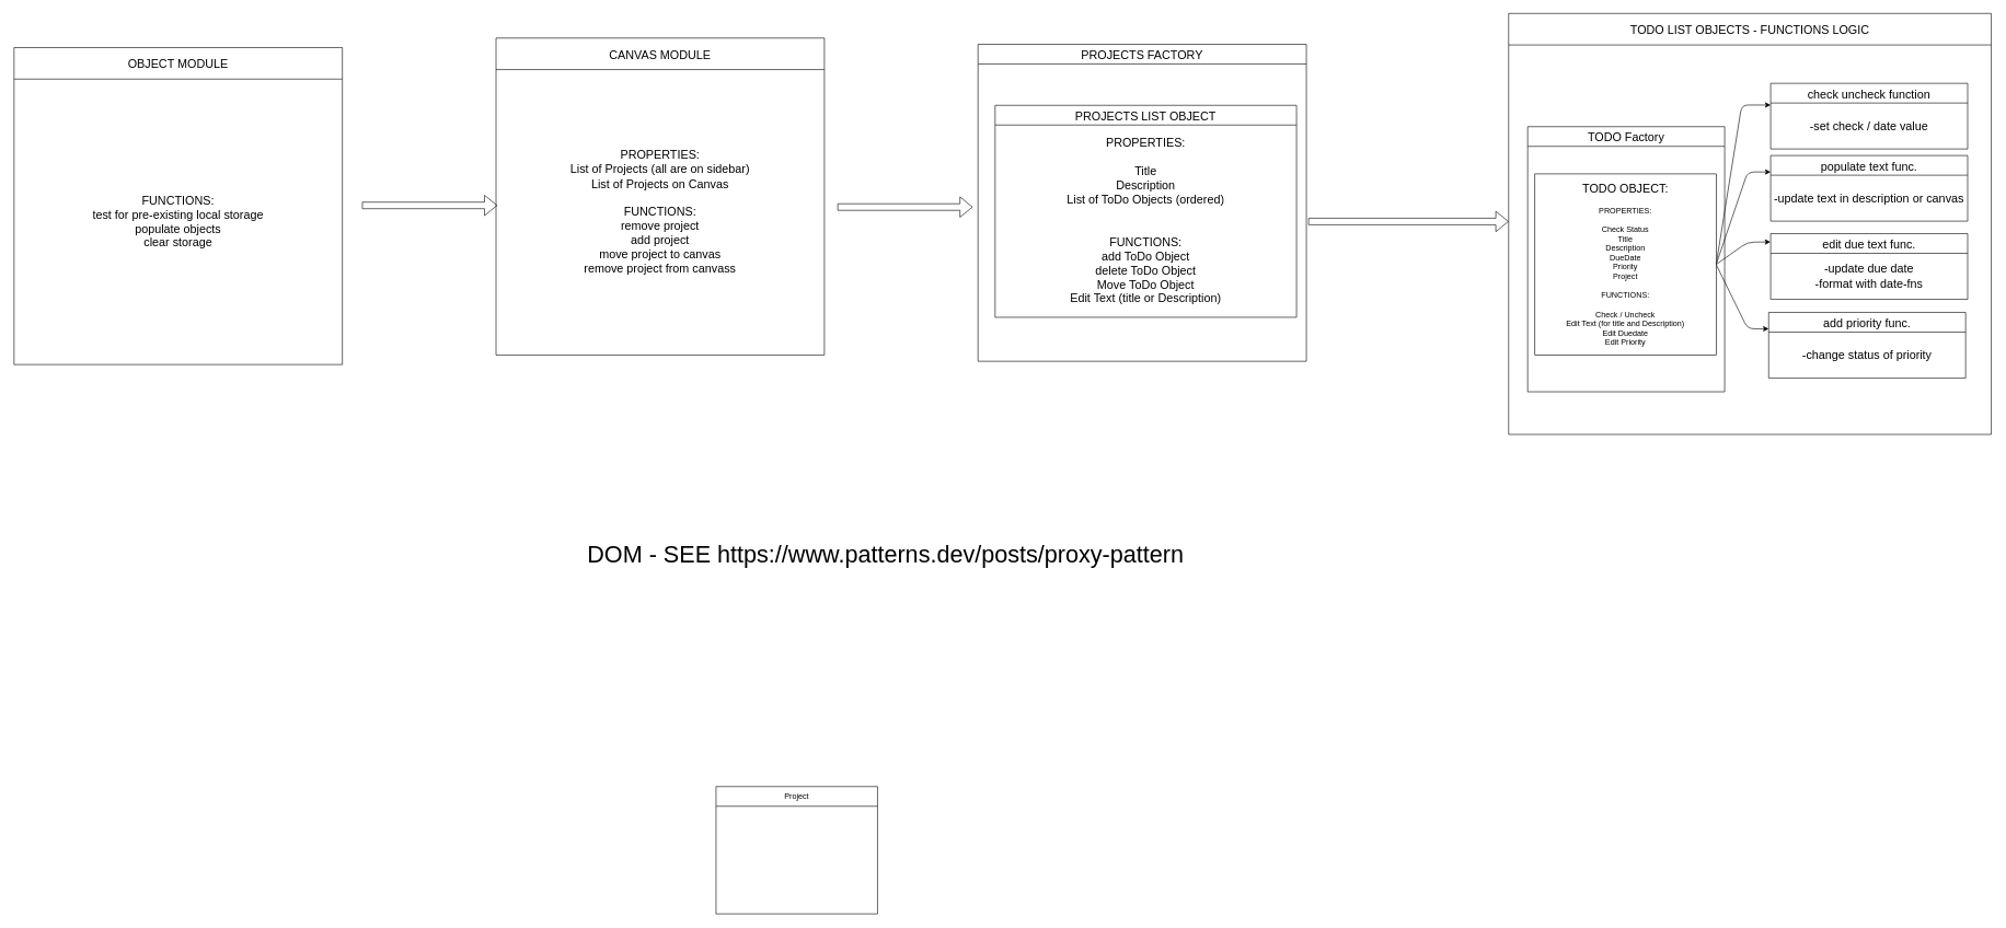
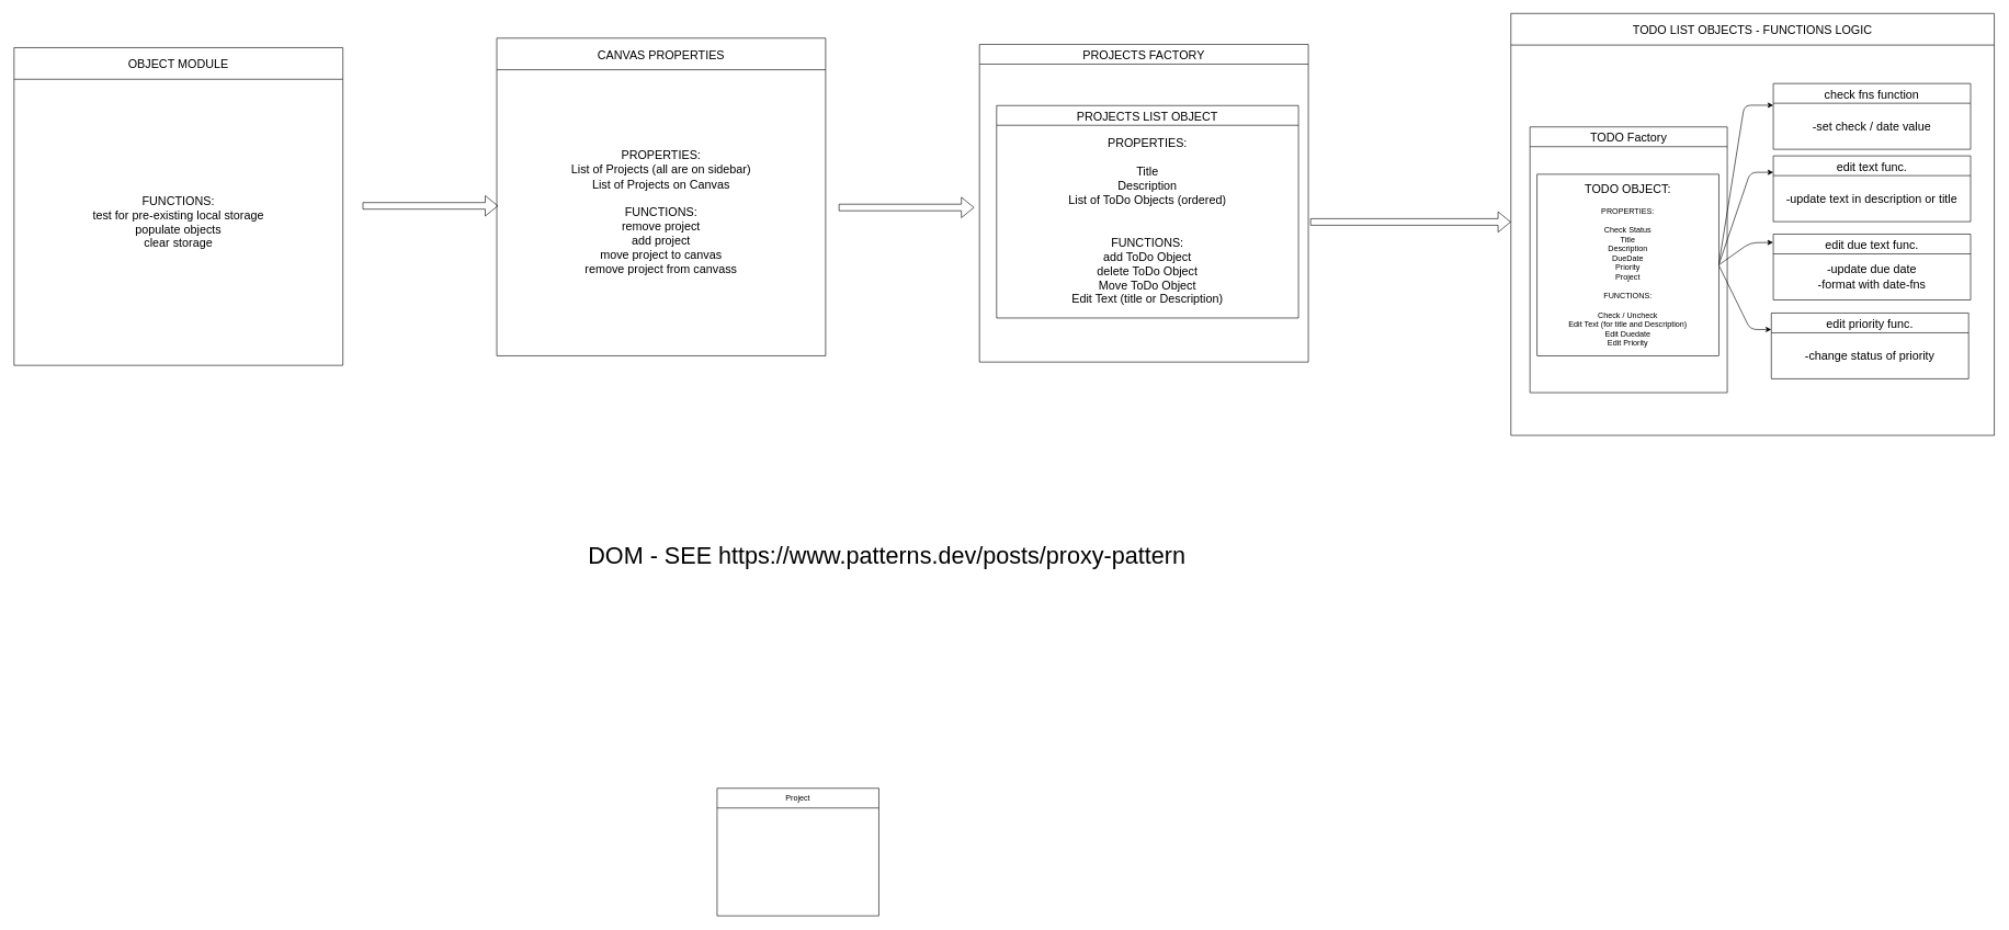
  <mxCell id="0" />
  <mxCell id="1" parent="0" />
  <mxCell id="2" value="PROJECTS FACTORY" style="shape=table;startSize=30;container=1;collapsible=0;childLayout=tableLayout;fontSize=18;" parent="1" vertex="1"><mxGeometry x="1488" y="67" width="500" height="483" as="geometry" /></mxCell>
  <mxCell id="3" value="" style="shape=tableRow;horizontal=0;startSize=0;swimlaneHead=0;swimlaneBody=0;top=0;left=0;bottom=0;right=0;collapsible=0;dropTarget=0;fillColor=none;points=[[0,0.5],[1,0.5]];portConstraint=eastwest;fontSize=18;" parent="2" vertex="1"><mxGeometry y="30" width="500" height="453" as="geometry" /></mxCell>
  <mxCell id="4" value="" style="shape=partialRectangle;html=1;whiteSpace=wrap;connectable=0;overflow=hidden;fillColor=none;top=0;left=0;bottom=0;right=0;pointerEvents=1;fontSize=18;" parent="3" vertex="1"><mxGeometry width="500" height="453" as="geometry"><mxRectangle width="500" height="453" as="alternateBounds" /></mxGeometry></mxCell>
  <mxCell id="5" value="TODO LIST OBJECTS - FUNCTIONS LOGIC" style="shape=table;startSize=48;container=1;collapsible=0;childLayout=tableLayout;fontSize=18;" parent="1" vertex="1"><mxGeometry x="2296" y="20" width="735" height="641.5" as="geometry" /></mxCell>
  <mxCell id="6" value="" style="shape=tableRow;horizontal=0;startSize=0;swimlaneHead=0;swimlaneBody=0;top=0;left=0;bottom=0;right=0;collapsible=0;dropTarget=0;fillColor=none;points=[[0,0.5],[1,0.5]];portConstraint=eastwest;fontSize=18;" parent="5" vertex="1"><mxGeometry y="48" width="735" height="594" as="geometry" /></mxCell>
  <mxCell id="7" value="" style="shape=partialRectangle;html=1;whiteSpace=wrap;connectable=0;overflow=hidden;fillColor=none;top=0;left=0;bottom=0;right=0;pointerEvents=1;fontSize=18;" parent="6" vertex="1"><mxGeometry width="735" height="594" as="geometry"><mxRectangle width="735" height="594" as="alternateBounds" /></mxGeometry></mxCell>
  <mxCell id="8" value="TODO Factory" style="shape=table;startSize=30;container=1;collapsible=0;childLayout=tableLayout;fontSize=18;" parent="1" vertex="1"><mxGeometry x="2325" y="192.5" width="300" height="404" as="geometry" /></mxCell>
  <mxCell id="9" value="" style="shape=tableRow;horizontal=0;startSize=0;swimlaneHead=0;swimlaneBody=0;top=0;left=0;bottom=0;right=0;collapsible=0;dropTarget=0;fillColor=none;points=[[0,0.5],[1,0.5]];portConstraint=eastwest;fontSize=18;" parent="8" vertex="1"><mxGeometry y="30" width="300" height="374" as="geometry" /></mxCell>
  <mxCell id="10" value="" style="shape=partialRectangle;html=1;whiteSpace=wrap;connectable=0;overflow=hidden;fillColor=none;top=0;left=0;bottom=0;right=0;pointerEvents=1;fontSize=18;" parent="9" vertex="1"><mxGeometry width="300" height="374" as="geometry"><mxRectangle width="300" height="374" as="alternateBounds" /></mxGeometry></mxCell>
  <mxCell id="11" style="edgeStyle=none;html=1;exitX=1;exitY=0.5;exitDx=0;exitDy=0;fontSize=18;entryX=0;entryY=0.33;entryDx=0;entryDy=0;entryPerimeter=0;" parent="1" source="15" target="16" edge="1"><mxGeometry relative="1" as="geometry"><mxPoint x="2690" y="284.5" as="targetPoint" /><Array as="points"><mxPoint x="2651" y="159.5" /></Array></mxGeometry></mxCell>
  <mxCell id="12" style="edgeStyle=none;html=1;exitX=1;exitY=0.5;exitDx=0;exitDy=0;entryX=0;entryY=0.25;entryDx=0;entryDy=0;fontSize=18;" parent="1" source="15" target="19" edge="1"><mxGeometry relative="1" as="geometry"><Array as="points"><mxPoint x="2660" y="261.5" /></Array></mxGeometry></mxCell>
  <mxCell id="13" style="edgeStyle=none;html=1;exitX=1;exitY=0.5;exitDx=0;exitDy=0;entryX=-0.001;entryY=0.127;entryDx=0;entryDy=0;entryPerimeter=0;fontSize=18;" parent="1" source="15" target="22" edge="1"><mxGeometry relative="1" as="geometry"><Array as="points"><mxPoint x="2660" y="368.5" /></Array></mxGeometry></mxCell>
  <mxCell id="14" style="edgeStyle=none;html=1;exitX=1;exitY=0.5;exitDx=0;exitDy=0;entryX=0;entryY=0.25;entryDx=0;entryDy=0;fontSize=18;" parent="1" source="15" target="25" edge="1"><mxGeometry relative="1" as="geometry"><Array as="points"><mxPoint x="2660" y="500.5" /></Array></mxGeometry></mxCell>
  <mxCell id="15" value="&lt;font style=&quot;font-size: 18px;&quot;&gt;TODO OBJECT:&lt;br&gt;&lt;/font&gt;&lt;br&gt;PROPERTIES:&lt;br&gt;&lt;br&gt;Check Status&lt;br&gt;Title&lt;br&gt;Description&lt;br&gt;DueDate&lt;br&gt;Priority&lt;br&gt;Project&lt;br&gt;&lt;br&gt;FUNCTIONS:&lt;br&gt;&lt;br&gt;Check / Uncheck&lt;br&gt;Edit Text (for title and Description)&lt;br&gt;Edit Duedate&lt;br&gt;Edit Priority" style="whiteSpace=wrap;html=1;aspect=fixed;" parent="1" vertex="1"><mxGeometry x="2336" y="264.5" width="276" height="276" as="geometry" /></mxCell>
- <mxCell id="16" value="check uncheck function" style="shape=table;startSize=30;container=1;collapsible=0;childLayout=tableLayout;fontSize=18;" parent="1" vertex="1"><mxGeometry x="2695" y="126.5" width="300" height="100" as="geometry" /></mxCell>
+ <mxCell id="16" value="check fns function" style="shape=table;startSize=30;container=1;collapsible=0;childLayout=tableLayout;fontSize=18;" parent="1" vertex="1"><mxGeometry x="2695" y="126.5" width="300" height="100" as="geometry" /></mxCell>
  <mxCell id="17" value="" style="shape=tableRow;horizontal=0;startSize=0;swimlaneHead=0;swimlaneBody=0;top=0;left=0;bottom=0;right=0;collapsible=0;dropTarget=0;fillColor=none;points=[[0,0.5],[1,0.5]];portConstraint=eastwest;fontSize=18;" parent="16" vertex="1"><mxGeometry y="30" width="300" height="70" as="geometry" /></mxCell>
  <mxCell id="18" value="-set check / date value" style="shape=partialRectangle;html=1;whiteSpace=wrap;connectable=0;overflow=hidden;fillColor=none;top=0;left=0;bottom=0;right=0;pointerEvents=1;fontSize=18;" parent="17" vertex="1"><mxGeometry width="300" height="70" as="geometry"><mxRectangle width="300" height="70" as="alternateBounds" /></mxGeometry></mxCell>
- <mxCell id="19" value="populate text func." style="shape=table;startSize=30;container=1;collapsible=0;childLayout=tableLayout;fontSize=18;" parent="1" vertex="1"><mxGeometry x="2695" y="236.5" width="300" height="100" as="geometry" /></mxCell>
+ <mxCell id="19" value="edit text func." style="shape=table;startSize=30;container=1;collapsible=0;childLayout=tableLayout;fontSize=18;" parent="1" vertex="1"><mxGeometry x="2695" y="236.5" width="300" height="100" as="geometry" /></mxCell>
  <mxCell id="20" value="" style="shape=tableRow;horizontal=0;startSize=0;swimlaneHead=0;swimlaneBody=0;top=0;left=0;bottom=0;right=0;collapsible=0;dropTarget=0;fillColor=none;points=[[0,0.5],[1,0.5]];portConstraint=eastwest;fontSize=18;" parent="19" vertex="1"><mxGeometry y="30" width="300" height="70" as="geometry" /></mxCell>
- <mxCell id="21" value="-update text in description or canvas" style="shape=partialRectangle;html=1;whiteSpace=wrap;connectable=0;overflow=hidden;fillColor=none;top=0;left=0;bottom=0;right=0;pointerEvents=1;fontSize=18;" parent="20" vertex="1"><mxGeometry width="300" height="70" as="geometry"><mxRectangle width="300" height="70" as="alternateBounds" /></mxGeometry></mxCell>
+ <mxCell id="21" value="-update text in description or title" style="shape=partialRectangle;html=1;whiteSpace=wrap;connectable=0;overflow=hidden;fillColor=none;top=0;left=0;bottom=0;right=0;pointerEvents=1;fontSize=18;" parent="20" vertex="1"><mxGeometry width="300" height="70" as="geometry"><mxRectangle width="300" height="70" as="alternateBounds" /></mxGeometry></mxCell>
  <mxCell id="22" value="edit due text func." style="shape=table;startSize=30;container=1;collapsible=0;childLayout=tableLayout;fontSize=18;" parent="1" vertex="1"><mxGeometry x="2695" y="355.5" width="300" height="100" as="geometry" /></mxCell>
  <mxCell id="23" value="" style="shape=tableRow;horizontal=0;startSize=0;swimlaneHead=0;swimlaneBody=0;top=0;left=0;bottom=0;right=0;collapsible=0;dropTarget=0;fillColor=none;points=[[0,0.5],[1,0.5]];portConstraint=eastwest;fontSize=18;" parent="22" vertex="1"><mxGeometry y="30" width="300" height="70" as="geometry" /></mxCell>
  <mxCell id="24" value="-update due date&lt;br&gt;-format with date-fns" style="shape=partialRectangle;html=1;whiteSpace=wrap;connectable=0;overflow=hidden;fillColor=none;top=0;left=0;bottom=0;right=0;pointerEvents=1;fontSize=18;" parent="23" vertex="1"><mxGeometry width="300" height="70" as="geometry"><mxRectangle width="300" height="70" as="alternateBounds" /></mxGeometry></mxCell>
- <mxCell id="25" value="add priority func." style="shape=table;startSize=30;container=1;collapsible=0;childLayout=tableLayout;fontSize=18;" parent="1" vertex="1"><mxGeometry x="2692" y="475.5" width="300" height="100" as="geometry" /></mxCell>
+ <mxCell id="25" value="edit priority func." style="shape=table;startSize=30;container=1;collapsible=0;childLayout=tableLayout;fontSize=18;" parent="1" vertex="1"><mxGeometry x="2692" y="475.5" width="300" height="100" as="geometry" /></mxCell>
  <mxCell id="26" value="" style="shape=tableRow;horizontal=0;startSize=0;swimlaneHead=0;swimlaneBody=0;top=0;left=0;bottom=0;right=0;collapsible=0;dropTarget=0;fillColor=none;points=[[0,0.5],[1,0.5]];portConstraint=eastwest;fontSize=18;" parent="25" vertex="1"><mxGeometry y="30" width="300" height="70" as="geometry" /></mxCell>
  <mxCell id="27" value="-change status of priority" style="shape=partialRectangle;html=1;whiteSpace=wrap;connectable=0;overflow=hidden;fillColor=none;top=0;left=0;bottom=0;right=0;pointerEvents=1;fontSize=18;" parent="26" vertex="1"><mxGeometry width="300" height="70" as="geometry"><mxRectangle width="300" height="70" as="alternateBounds" /></mxGeometry></mxCell>
  <mxCell id="28" value="PROJECTS LIST OBJECT" style="shape=table;startSize=30;container=1;collapsible=0;childLayout=tableLayout;fontSize=18;" parent="1" vertex="1"><mxGeometry x="1514" y="160" width="459.0" height="323" as="geometry" /></mxCell>
  <mxCell id="29" value="" style="shape=tableRow;horizontal=0;startSize=0;swimlaneHead=0;swimlaneBody=0;top=0;left=0;bottom=0;right=0;collapsible=0;dropTarget=0;fillColor=none;points=[[0,0.5],[1,0.5]];portConstraint=eastwest;fontSize=18;" parent="28" vertex="1"><mxGeometry y="30" width="459.0" height="293" as="geometry" /></mxCell>
  <mxCell id="30" value="PROPERTIES:&lt;br&gt;&lt;br&gt;Title&lt;br&gt;Description&lt;br&gt;List of ToDo Objects (ordered)&lt;br&gt;&lt;br&gt;&lt;br&gt;FUNCTIONS:&lt;br&gt;add ToDo Object&lt;br&gt;delete ToDo Object&lt;br&gt;Move ToDo Object&lt;br&gt;Edit Text (title or Description)" style="shape=partialRectangle;html=1;whiteSpace=wrap;connectable=0;overflow=hidden;fillColor=none;top=0;left=0;bottom=0;right=0;pointerEvents=1;fontSize=18;" parent="29" vertex="1"><mxGeometry width="459" height="293" as="geometry"><mxRectangle width="459" height="293" as="alternateBounds" /></mxGeometry></mxCell>
  <mxCell id="31" value="" style="shape=flexArrow;endArrow=classic;html=1;fontSize=18;" parent="1" edge="1"><mxGeometry width="50" height="50" relative="1" as="geometry"><mxPoint x="1991" y="337" as="sourcePoint" /><mxPoint x="2296" y="337" as="targetPoint" /></mxGeometry></mxCell>
- <mxCell id="32" value="CANVAS MODULE" style="shape=table;startSize=48;container=1;collapsible=0;childLayout=tableLayout;fontSize=18;" parent="1" vertex="1"><mxGeometry x="754" y="57.5" width="500" height="483" as="geometry" /></mxCell>
+ <mxCell id="32" value="CANVAS PROPERTIES" style="shape=table;startSize=48;container=1;collapsible=0;childLayout=tableLayout;fontSize=18;" parent="1" vertex="1"><mxGeometry x="754" y="57.5" width="500" height="483" as="geometry" /></mxCell>
  <mxCell id="33" value="" style="shape=tableRow;horizontal=0;startSize=0;swimlaneHead=0;swimlaneBody=0;top=0;left=0;bottom=0;right=0;collapsible=0;dropTarget=0;fillColor=none;points=[[0,0.5],[1,0.5]];portConstraint=eastwest;fontSize=18;" parent="32" vertex="1"><mxGeometry y="48" width="500" height="435" as="geometry" /></mxCell>
  <mxCell id="34" value="PROPERTIES:&lt;br&gt;List of Projects (all are on sidebar)&lt;br&gt;List of Projects on Canvas&lt;br&gt;&lt;br&gt;FUNCTIONS:&lt;br&gt;remove project&lt;br&gt;add project&lt;br&gt;move project to canvas&lt;br&gt;remove project from canvass" style="shape=partialRectangle;html=1;whiteSpace=wrap;connectable=0;overflow=hidden;fillColor=none;top=0;left=0;bottom=0;right=0;pointerEvents=1;fontSize=18;" parent="33" vertex="1"><mxGeometry width="500" height="435" as="geometry"><mxRectangle width="500" height="435" as="alternateBounds" /></mxGeometry></mxCell>
  <mxCell id="35" value="" style="shape=flexArrow;endArrow=classic;html=1;fontSize=18;" parent="1" edge="1"><mxGeometry width="50" height="50" relative="1" as="geometry"><mxPoint x="1274" y="315" as="sourcePoint" /><mxPoint x="1480" y="315" as="targetPoint" /></mxGeometry></mxCell>
  <mxCell id="36" value="OBJECT MODULE" style="shape=table;startSize=48;container=1;collapsible=0;childLayout=tableLayout;fontSize=18;" parent="1" vertex="1"><mxGeometry x="20" y="72" width="500" height="483" as="geometry" /></mxCell>
  <mxCell id="37" value="" style="shape=tableRow;horizontal=0;startSize=0;swimlaneHead=0;swimlaneBody=0;top=0;left=0;bottom=0;right=0;collapsible=0;dropTarget=0;fillColor=none;points=[[0,0.5],[1,0.5]];portConstraint=eastwest;fontSize=18;" parent="36" vertex="1"><mxGeometry y="48" width="500" height="435" as="geometry" /></mxCell>
  <mxCell id="38" value="FUNCTIONS:&lt;br&gt;test for pre-existing local storage&lt;br&gt;populate objects&lt;br&gt;clear storage" style="shape=partialRectangle;html=1;whiteSpace=wrap;connectable=0;overflow=hidden;fillColor=none;top=0;left=0;bottom=0;right=0;pointerEvents=1;fontSize=18;" parent="37" vertex="1"><mxGeometry width="500" height="435" as="geometry"><mxRectangle width="500" height="435" as="alternateBounds" /></mxGeometry></mxCell>
  <mxCell id="39" value="" style="shape=flexArrow;endArrow=classic;html=1;fontSize=18;" parent="1" edge="1"><mxGeometry width="50" height="50" relative="1" as="geometry"><mxPoint x="550" y="312.5" as="sourcePoint" /><mxPoint x="756" y="312.5" as="targetPoint" /></mxGeometry></mxCell>
  <mxCell id="40" value="&lt;font style=&quot;font-size: 36px;&quot;&gt;DOM - SEE&amp;nbsp;https://www.patterns.dev/posts/proxy-pattern&lt;/font&gt;&lt;span style=&quot;color: rgba(0, 0, 0, 0); font-family: monospace; font-size: 0px; text-align: start;&quot;&gt;%3CmxGraphModel%3E%3Croot%3E%3CmxCell%20id%3D%220%22%2F%3E%3CmxCell%20id%3D%221%22%20parent%3D%220%22%2F%3E%3CmxCell%20id%3D%222%22%20value%3D%22%26lt%3Bfont%20style%3D%26quot%3Bfont-size%3A%2036px%3B%26quot%3B%26gt%3BAPPLICATION%20LOGIC%26lt%3B%2Ffont%26gt%3B%22%20style%3D%22text%3Bhtml%3D1%3Balign%3Dcenter%3BverticalAlign%3Dmiddle%3Bresizable%3D0%3Bpoints%3D%5B%5D%3Bautosize%3D1%3BstrokeColor%3Dnone%3BfillColor%3Dnone%3BfontSize%3D18%3B%22%20vertex%3D%221%22%20parent%3D%221%22%3E%3CmxGeometry%20x%3D%222019%22%20y%3D%2277%22%20width%3D%22375%22%20height%3D%2255%22%20as%3D%22geometry%22%2F%3E%3C%2FmxCell%3E%3C%2Froot%3E%3C%2FmxGraphModel%3E&lt;/span&gt;" style="text;html=1;align=center;verticalAlign=middle;resizable=0;points=[];autosize=1;strokeColor=none;fillColor=none;fontSize=18;" parent="1" vertex="1"><mxGeometry x="884" y="816" width="926" height="55" as="geometry" /></mxCell>
  <mxCell id="41" value="Project" style="shape=table;startSize=30;container=1;collapsible=0;childLayout=tableLayout;" vertex="1" parent="1"><mxGeometry x="1089" y="1198" width="246" height="194" as="geometry" /></mxCell>
  <mxCell id="42" value="" style="shape=tableRow;horizontal=0;startSize=0;swimlaneHead=0;swimlaneBody=0;top=0;left=0;bottom=0;right=0;collapsible=0;dropTarget=0;fillColor=none;points=[[0,0.5],[1,0.5]];portConstraint=eastwest;" vertex="1" parent="41"><mxGeometry y="30" width="246" height="164" as="geometry" /></mxCell>
  <mxCell id="43" value="" style="shape=partialRectangle;html=1;whiteSpace=wrap;connectable=0;overflow=hidden;fillColor=none;top=0;left=0;bottom=0;right=0;pointerEvents=1;" vertex="1" parent="42"><mxGeometry width="246" height="164" as="geometry"><mxRectangle width="246" height="164" as="alternateBounds" /></mxGeometry></mxCell>
